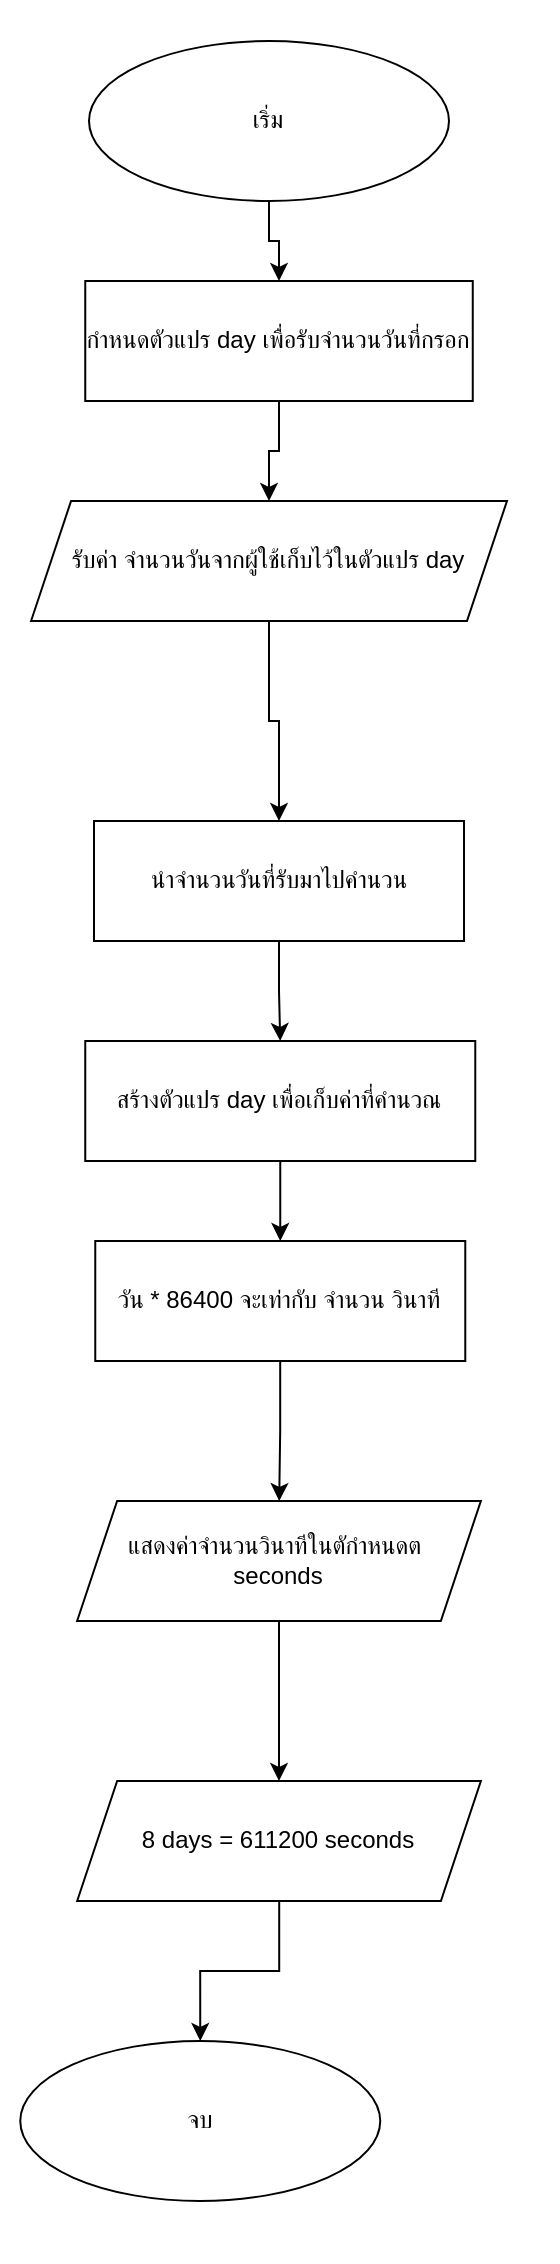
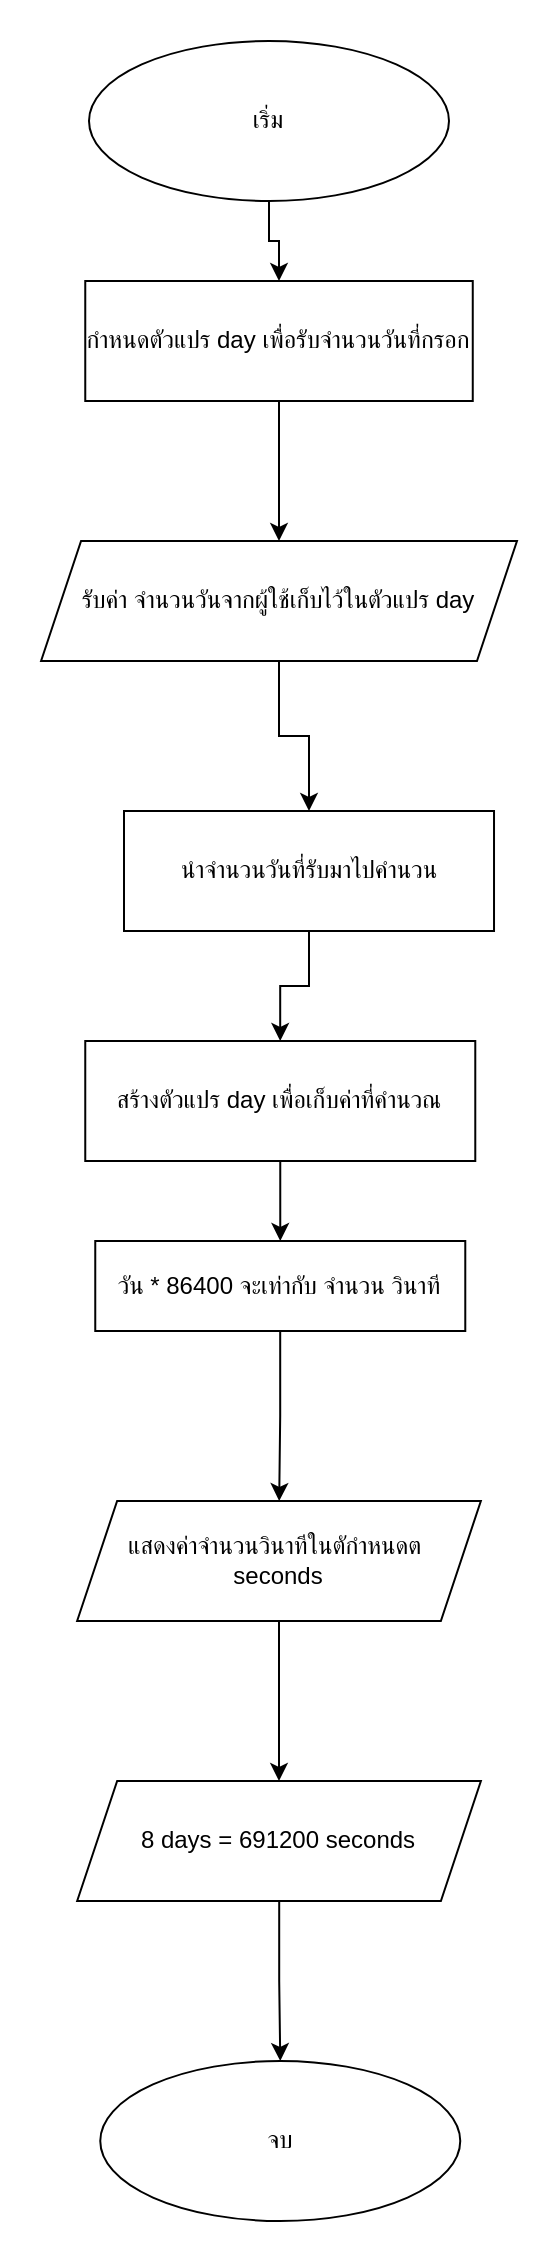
  <mxCell id="0" />
  <mxCell id="1" parent="0" />
  <mxCell id="2" value="" style="edgeStyle=orthogonalEdgeStyle;rounded=0;orthogonalLoop=1;jettySize=auto;html=1;" edge="1" parent="1" source="3" target="5"><mxGeometry relative="1" as="geometry" /></mxCell>
  <mxCell id="3" value="เริ่ม" style="ellipse;whiteSpace=wrap;html=1;fillColor=default;strokeWidth=1;" vertex="1" parent="1"><mxGeometry x="44" y="20" width="180" height="80" as="geometry" /></mxCell>
  <mxCell id="4" value="" style="edgeStyle=orthogonalEdgeStyle;rounded=0;orthogonalLoop=1;jettySize=auto;html=1;" edge="1" parent="1" source="5" target="7"><mxGeometry relative="1" as="geometry" /></mxCell>
  <mxCell id="5" value="กำหนดตัวแปร day เพื่อรับจำนวนวันที่กรอก" style="whiteSpace=wrap;html=1;strokeWidth=1;" vertex="1" parent="1"><mxGeometry x="42.13" y="140" width="193.75" height="60" as="geometry" /></mxCell>
  <mxCell id="6" value="" style="edgeStyle=orthogonalEdgeStyle;rounded=0;orthogonalLoop=1;jettySize=auto;html=1;" edge="1" parent="1" source="7" target="9"><mxGeometry relative="1" as="geometry" /></mxCell>
- <mxCell id="7" value="รับค่า จำนวนวันจากผู้ใช้เก็บไว้ในตัวแปร day" style="shape=parallelogram;perimeter=parallelogramPerimeter;whiteSpace=wrap;html=1;fixedSize=1;" vertex="1" parent="1"><mxGeometry x="15.03" y="250" width="237.96" height="60" as="geometry" /></mxCell>
+ <mxCell id="7" value="รับค่า จำนวนวันจากผู้ใช้เก็บไว้ในตัวแปร day" style="shape=parallelogram;perimeter=parallelogramPerimeter;whiteSpace=wrap;html=1;fixedSize=1;" vertex="1" parent="1"><mxGeometry x="20.03" y="270" width="237.96" height="60" as="geometry" /></mxCell>
  <mxCell id="8" value="" style="edgeStyle=orthogonalEdgeStyle;rounded=0;orthogonalLoop=1;jettySize=auto;html=1;" edge="1" parent="1" source="9" target="13"><mxGeometry relative="1" as="geometry" /></mxCell>
- <mxCell id="9" value="นำจำนวนวันที่รับมาไปคำนวน" style="whiteSpace=wrap;html=1;" vertex="1" parent="1"><mxGeometry x="46.5" y="410" width="185.01" height="60" as="geometry" /></mxCell>
+ <mxCell id="9" value="นำจำนวนวันที่รับมาไปคำนวน" style="whiteSpace=wrap;html=1;" vertex="1" parent="1"><mxGeometry x="61.5" y="405" width="185.01" height="60" as="geometry" /></mxCell>
  <mxCell id="10" value="" style="edgeStyle=orthogonalEdgeStyle;rounded=0;orthogonalLoop=1;jettySize=auto;html=1;" edge="1" parent="1" source="11" target="15"><mxGeometry relative="1" as="geometry" /></mxCell>
- <mxCell id="11" value="วัน * 86400 จะเท่ากับ จำนวน วินาที" style="whiteSpace=wrap;html=1;" vertex="1" parent="1"><mxGeometry x="47.13" y="620" width="185.01" height="60" as="geometry" /></mxCell>
+ <mxCell id="11" value="วัน * 86400 จะเท่ากับ จำนวน วินาที" style="whiteSpace=wrap;html=1;" vertex="1" parent="1"><mxGeometry x="47.13" y="620" width="185.01" height="45" as="geometry" /></mxCell>
  <mxCell id="12" value="" style="edgeStyle=orthogonalEdgeStyle;rounded=0;orthogonalLoop=1;jettySize=auto;html=1;" edge="1" parent="1" source="13" target="11"><mxGeometry relative="1" as="geometry" /></mxCell>
  <mxCell id="13" value="สร้างตัวแปร day เพื่อเก็บค่าที่คำนวณ" style="rounded=0;whiteSpace=wrap;html=1;" vertex="1" parent="1"><mxGeometry x="42.13" y="520" width="195.01" height="60" as="geometry" /></mxCell>
  <mxCell id="14" value="" style="edgeStyle=orthogonalEdgeStyle;rounded=0;orthogonalLoop=1;jettySize=auto;html=1;" edge="1" parent="1" source="15" target="17"><mxGeometry relative="1" as="geometry" /></mxCell>
  <mxCell id="15" value="แสดงค่าจำนวนวินาทีในตักำหนดต&amp;nbsp;&lt;div&gt;seconds&lt;/div&gt;" style="shape=parallelogram;perimeter=parallelogramPerimeter;whiteSpace=wrap;html=1;fixedSize=1;" vertex="1" parent="1"><mxGeometry x="38.06" y="750" width="201.87" height="60" as="geometry" /></mxCell>
  <mxCell id="16" value="" style="edgeStyle=orthogonalEdgeStyle;rounded=0;orthogonalLoop=1;jettySize=auto;html=1;" edge="1" parent="1" source="17" target="18"><mxGeometry relative="1" as="geometry" /></mxCell>
- <mxCell id="17" value="8 days = 611200 seconds" style="shape=parallelogram;perimeter=parallelogramPerimeter;whiteSpace=wrap;html=1;fixedSize=1;" vertex="1" parent="1"><mxGeometry x="38.08" y="890" width="201.87" height="60" as="geometry" /></mxCell>
- <mxCell id="18" value="จบ" style="ellipse;whiteSpace=wrap;html=1;fillColor=default;strokeWidth=1;" vertex="1" parent="1"><mxGeometry x="9.63" y="1020" width="180" height="80" as="geometry" /></mxCell>
+ <mxCell id="17" value="8 days = 691200 seconds" style="shape=parallelogram;perimeter=parallelogramPerimeter;whiteSpace=wrap;html=1;fixedSize=1;" vertex="1" parent="1"><mxGeometry x="38.08" y="890" width="201.87" height="60" as="geometry" /></mxCell>
+ <mxCell id="18" value="จบ" style="ellipse;whiteSpace=wrap;html=1;fillColor=default;strokeWidth=1;" vertex="1" parent="1"><mxGeometry x="49.63" y="1030" width="180" height="80" as="geometry" /></mxCell>
